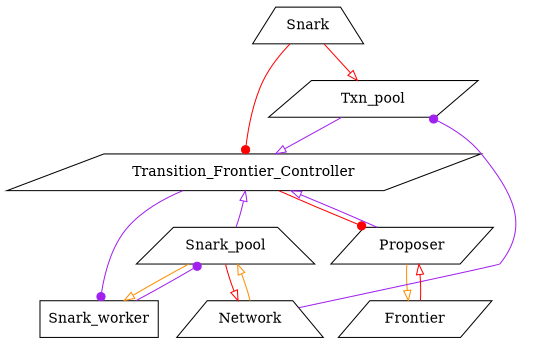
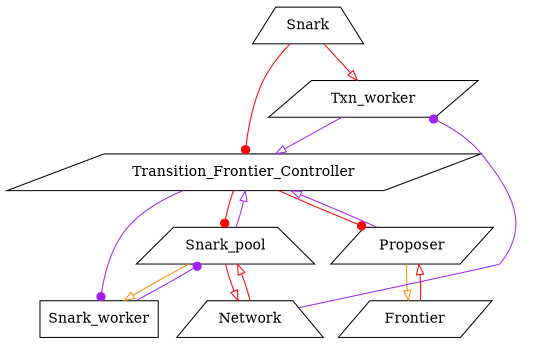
  digraph {
    rankdir=TB
    node [shape=parallelogram]
    edge [arrowhead=onormal color=red]
    n1 [label=Snark shape=trapezium]
-   Txn_pool
+   Txn_pool [label=Txn_worker]
    Transition_Frontier_Controller
    Snark_pool [shape=trapezium]
    Proposer
    Snark_worker [shape=box]
    Network [shape=trapezium]
    n8 [label=Frontier]
    n1 -> Txn_pool
    n1 -> Transition_Frontier_Controller [arrowhead=dot]
    Txn_pool -> Transition_Frontier_Controller [color=purple]
+   Transition_Frontier_Controller -> Snark_pool [arrowhead=dot]
    Transition_Frontier_Controller -> Proposer [arrowhead=dot]
    Transition_Frontier_Controller -> Snark_worker [arrowhead=dot color=purple]
    Snark_pool -> Transition_Frontier_Controller [color=purple]
    Snark_pool -> Snark_worker [color=darkorange]
    Snark_pool -> Network
    Proposer -> Transition_Frontier_Controller [color=purple]
    Proposer -> n8 [color=darkorange]
    Snark_worker -> Snark_pool [arrowhead=dot color=purple]
    Network -> Txn_pool [arrowhead=dot color=purple]
-   Network -> Snark_pool [color=darkorange]
+   Network -> Snark_pool
    n8 -> Proposer
  }
